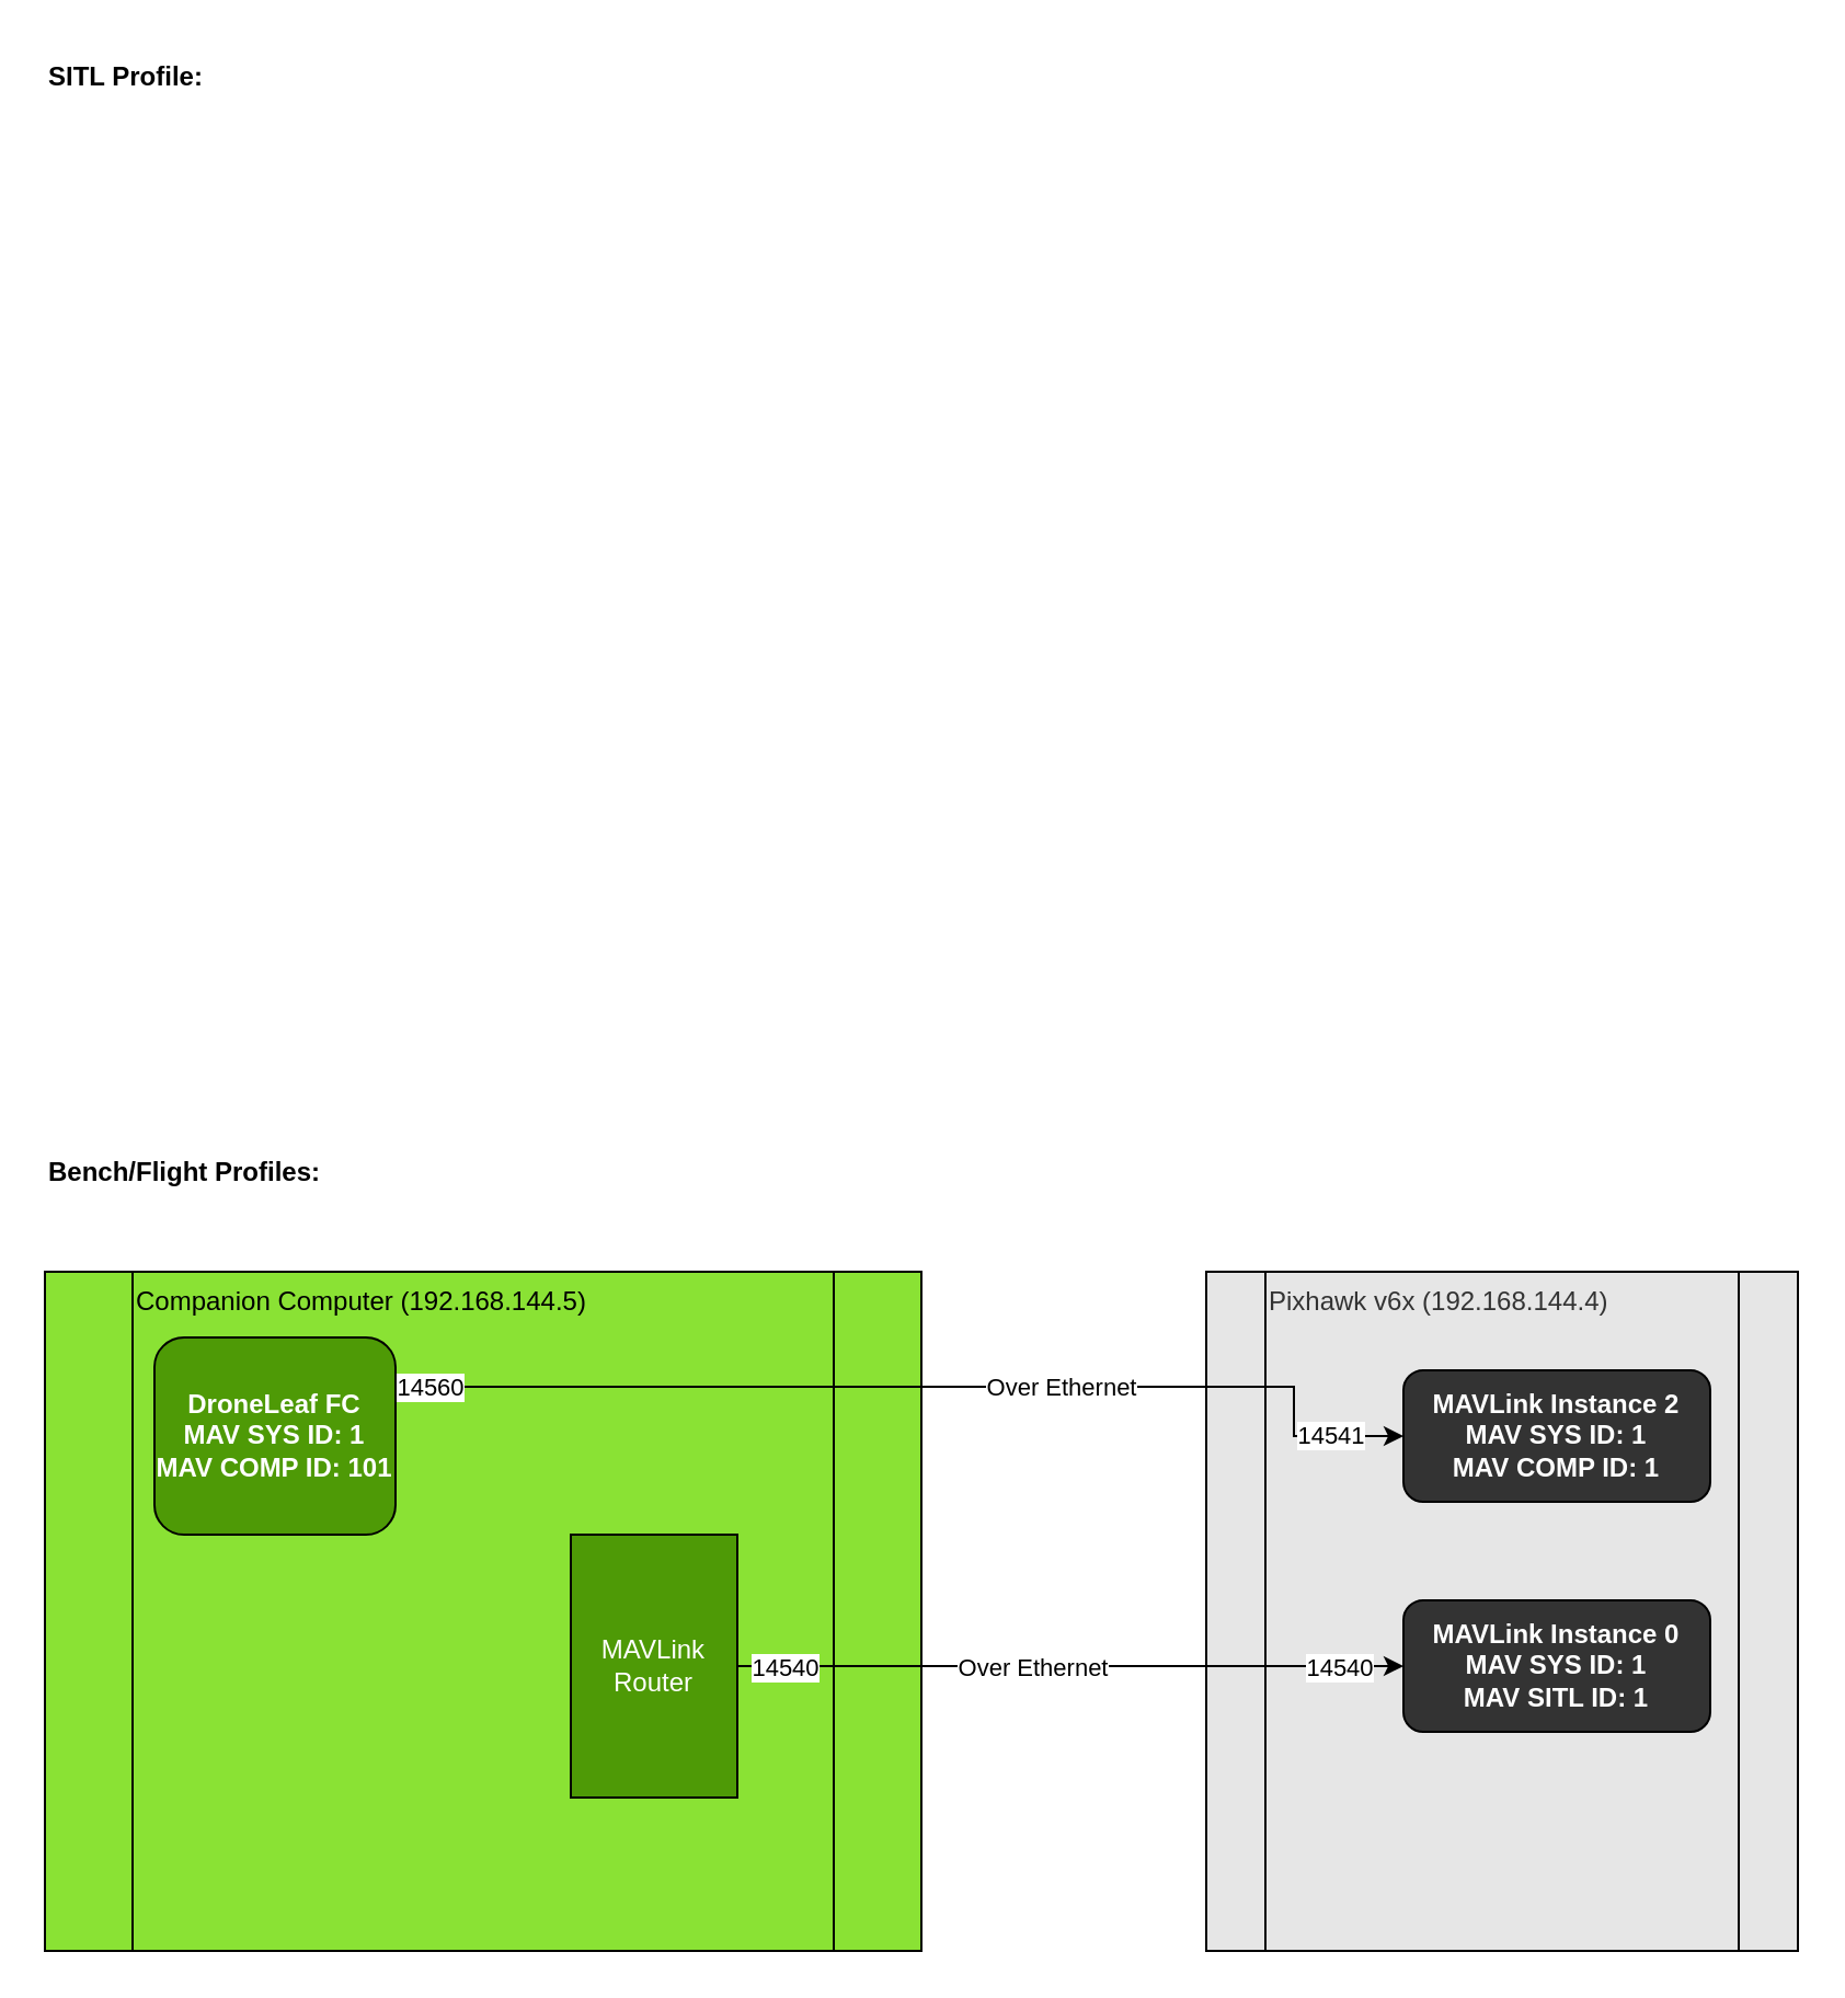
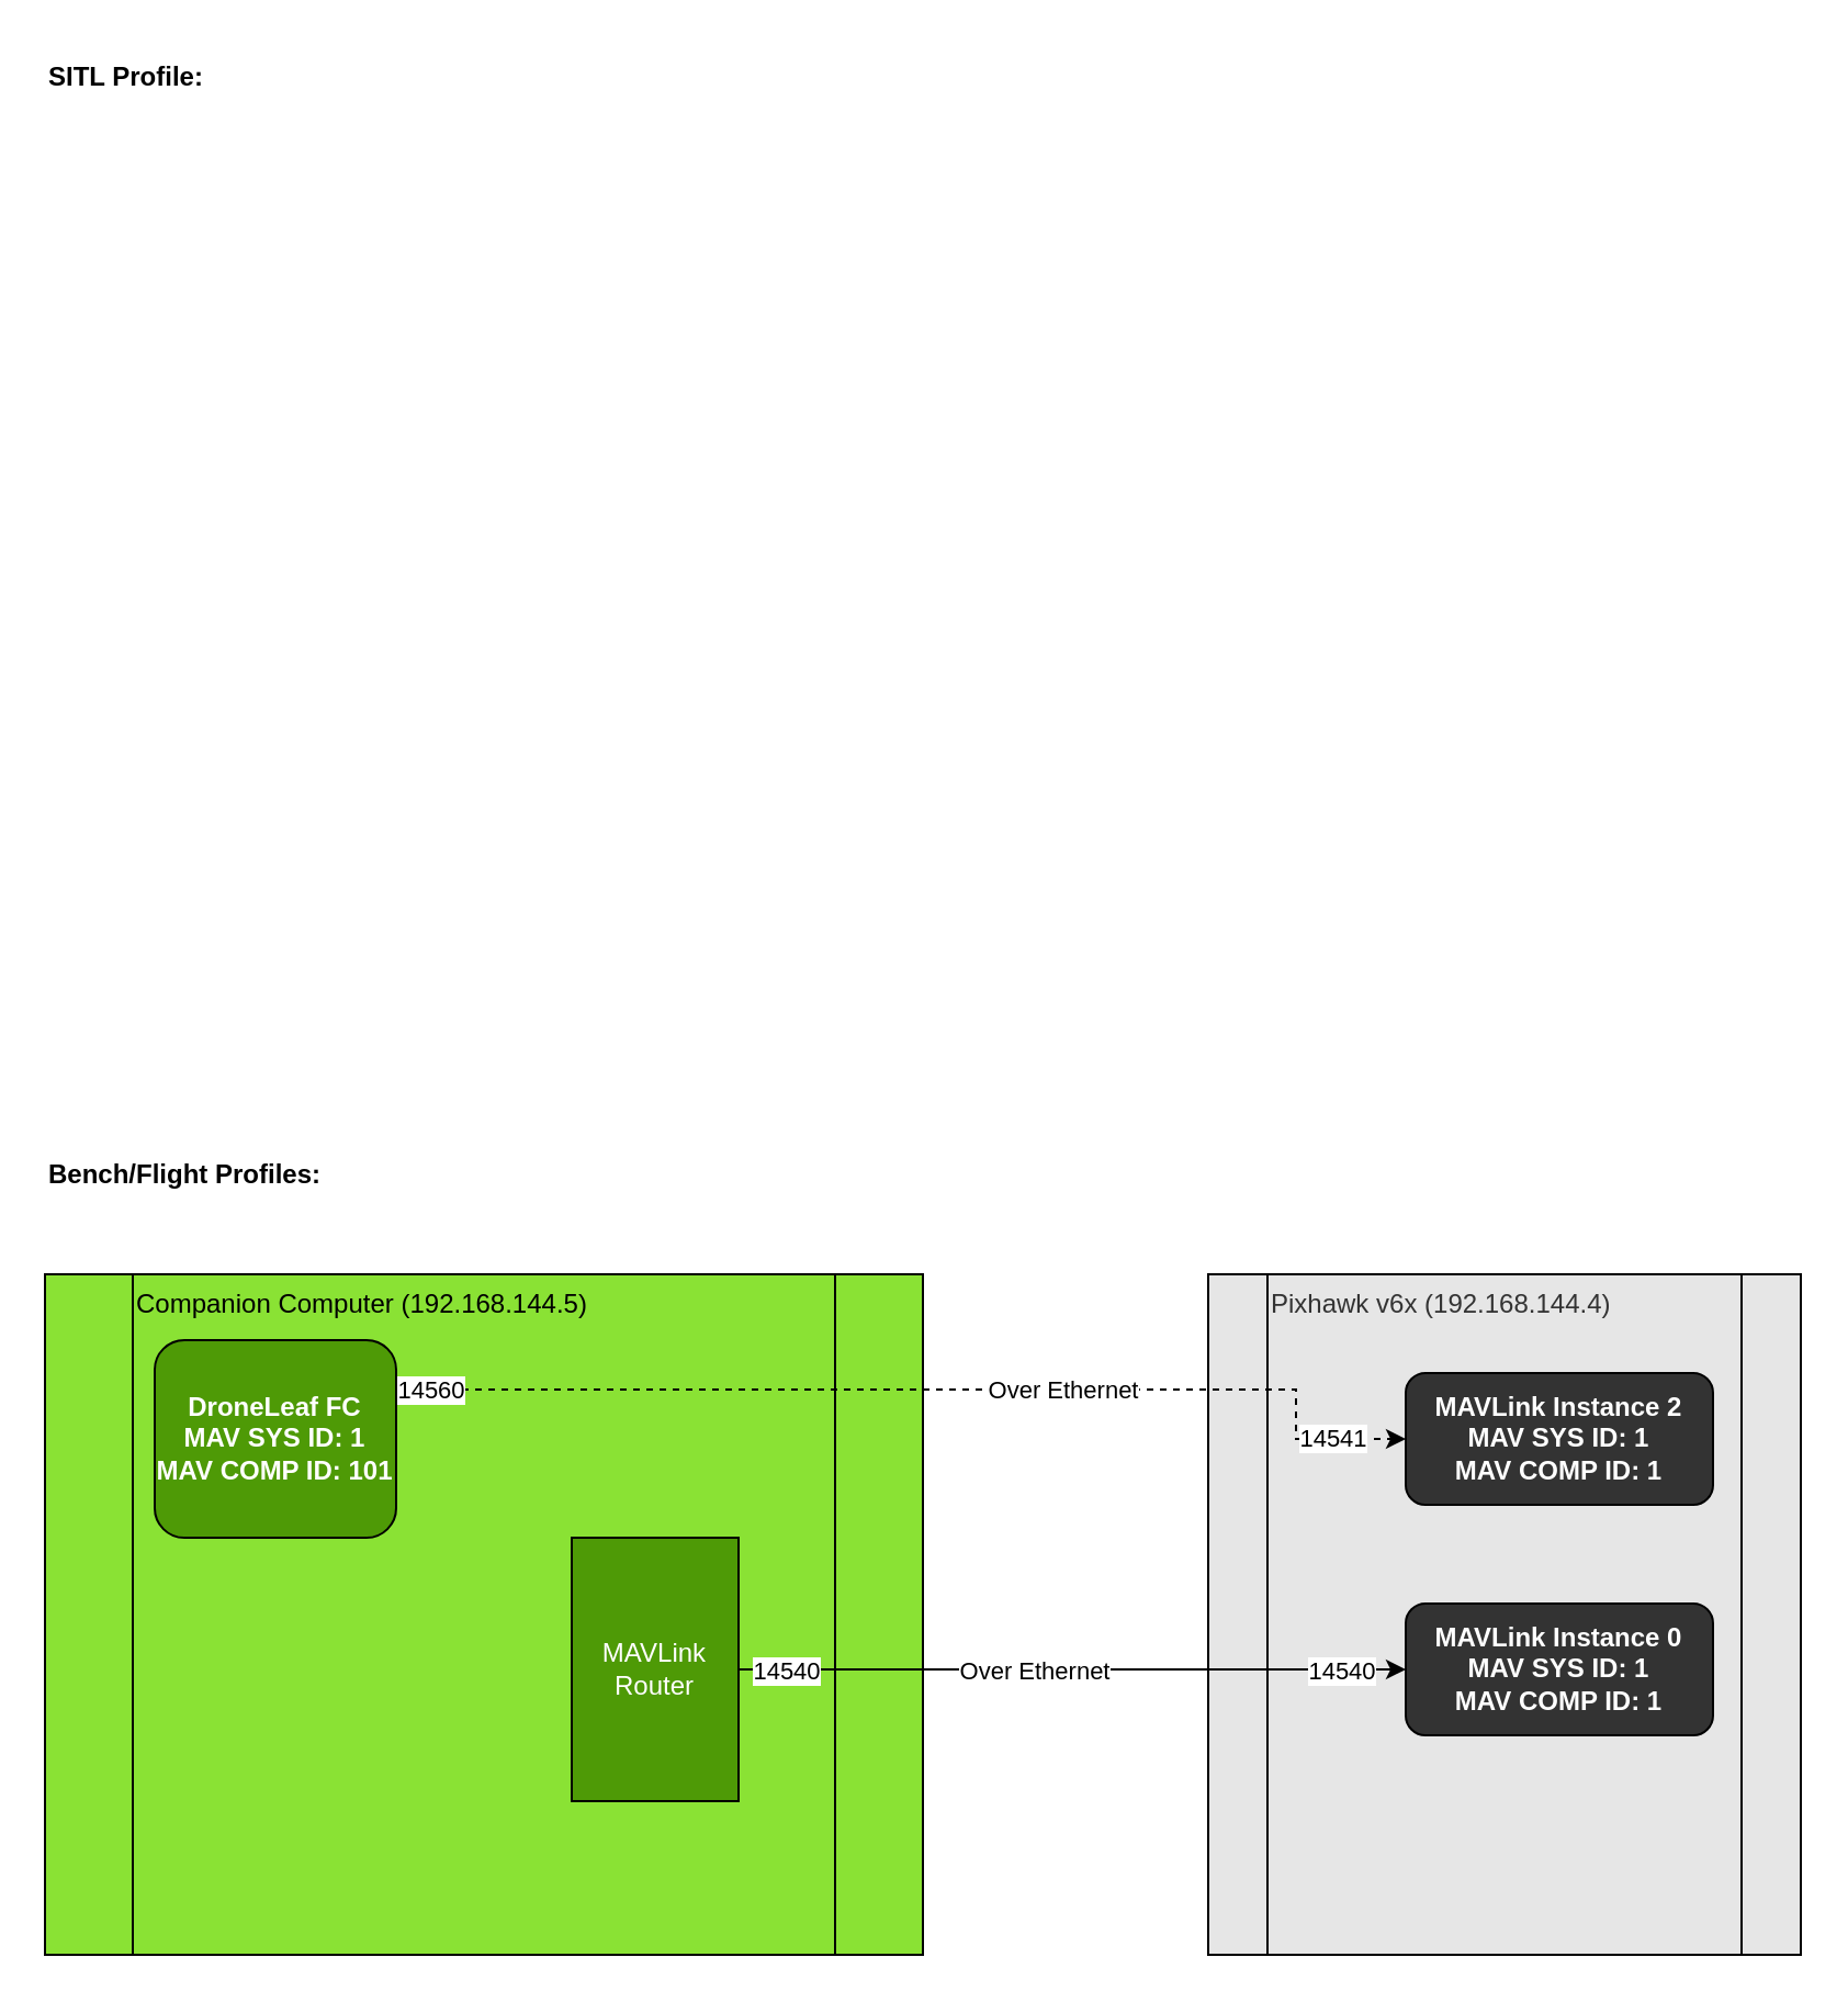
  <mxCell id="0" />
  <mxCell id="1" parent="0" />
  <mxCell id="2" value="&lt;font color=&quot;#333333&quot;&gt;Pixhawk v6x (192.168.144.4)&lt;/font&gt;" style="shape=process;whiteSpace=wrap;html=1;backgroundOutline=1;align=left;verticalAlign=top;fillColor=#E6E6E6;" vertex="1" parent="1"><mxGeometry x="550" y="580" width="270" height="310" as="geometry" /></mxCell>
  <mxCell id="3" value="Companion Computer (192.168.144.5)" style="shape=process;whiteSpace=wrap;html=1;backgroundOutline=1;align=left;verticalAlign=top;fillColor=#8AE234;" vertex="1" parent="1"><mxGeometry x="20" y="580" width="400" height="310" as="geometry" /></mxCell>
- <mxCell id="4" style="edgeStyle=orthogonalEdgeStyle;rounded=0;orthogonalLoop=1;jettySize=auto;html=1;exitX=1;exitY=0.25;exitDx=0;exitDy=0;entryX=0;entryY=0.5;entryDx=0;entryDy=0;" edge="1" parent="1" source="8" target="14"><mxGeometry relative="1" as="geometry"><Array as="points"><mxPoint x="590" y="633" /><mxPoint x="590" y="655" /></Array></mxGeometry></mxCell>
+ <mxCell id="4" style="edgeStyle=orthogonalEdgeStyle;rounded=0;orthogonalLoop=1;jettySize=auto;html=1;exitX=1;exitY=0.25;exitDx=0;exitDy=0;entryX=0;entryY=0.5;entryDx=0;entryDy=0;dashed=1;" edge="1" parent="1" source="8" target="14"><mxGeometry relative="1" as="geometry"><Array as="points"><mxPoint x="590" y="633" /><mxPoint x="590" y="655" /></Array></mxGeometry></mxCell>
  <mxCell id="5" value="14541" style="edgeLabel;html=1;align=center;verticalAlign=middle;resizable=0;points=[];" vertex="1" connectable="0" parent="4"><mxGeometry x="0.844" y="1" relative="1" as="geometry"><mxPoint x="4" as="offset" /></mxGeometry></mxCell>
  <mxCell id="6" value="14560&lt;span style=&quot;color: rgba(0, 0, 0, 0); font-family: monospace; font-size: 0px; text-align: start; background-color: rgb(236, 236, 236);&quot;&gt;%3CmxGraphModel%3E%3Croot%3E%3CmxCell%20id%3D%220%22%2F%3E%3CmxCell%20id%3D%221%22%20parent%3D%220%22%2F%3E%3CmxCell%20id%3D%222%22%20value%3D%22MAVLink%20Instance%202%22%20style%3D%22rounded%3D1%3BwhiteSpace%3Dwrap%3Bhtml%3D1%3BfontStyle%3D1%3BfontColor%3D%23FFFFFF%3BfillColor%3D%23333333%3B%22%20vertex%3D%221%22%20parent%3D%221%22%3E%3CmxGeometry%20x%3D%22640%22%20y%3D%221135%22%20width%3D%2280%22%20height%3D%2260%22%20as%3D%22geometry%22%2F%3E%3C%2FmxCell%3E%3C%2Froot%3E%3C%2FmxGraphModel%3E0&lt;/span&gt;" style="edgeLabel;html=1;align=center;verticalAlign=middle;resizable=0;points=[];" vertex="1" connectable="0" parent="4"><mxGeometry x="-0.939" relative="1" as="geometry"><mxPoint as="offset" /></mxGeometry></mxCell>
  <mxCell id="7" value="Over Ethernet" style="edgeLabel;html=1;align=center;verticalAlign=middle;resizable=0;points=[];" vertex="1" connectable="0" parent="4"><mxGeometry x="0.168" relative="1" as="geometry"><mxPoint x="21" as="offset" /></mxGeometry></mxCell>
  <mxCell id="8" value="DroneLeaf FC&lt;br&gt;MAV SYS ID: 1&lt;div&gt;MAV COMP ID: 101&lt;/div&gt;" style="rounded=1;whiteSpace=wrap;html=1;labelBackgroundColor=none;fillColor=#4e9a06;fontStyle=1;fontColor=#ffffff;" vertex="1" parent="1"><mxGeometry x="70" y="610" width="110" height="90" as="geometry" /></mxCell>
  <mxCell id="9" style="edgeStyle=orthogonalEdgeStyle;rounded=0;orthogonalLoop=1;jettySize=auto;html=1;exitX=1;exitY=0.5;exitDx=0;exitDy=0;" edge="1" parent="1" source="13" target="15"><mxGeometry relative="1" as="geometry" /></mxCell>
  <mxCell id="10" value="14540" style="edgeLabel;html=1;align=center;verticalAlign=middle;resizable=0;points=[];" vertex="1" connectable="0" parent="9"><mxGeometry x="-0.861" relative="1" as="geometry"><mxPoint as="offset" /></mxGeometry></mxCell>
  <mxCell id="11" value="14540" style="edgeLabel;html=1;align=center;verticalAlign=middle;resizable=0;points=[];" vertex="1" connectable="0" parent="9"><mxGeometry x="0.758" y="-2" relative="1" as="geometry"><mxPoint x="7" y="-2" as="offset" /></mxGeometry></mxCell>
  <mxCell id="12" value="Over Ethernet" style="edgeLabel;html=1;align=center;verticalAlign=middle;resizable=0;points=[];" vertex="1" connectable="0" parent="9"><mxGeometry x="-0.255" y="4" relative="1" as="geometry"><mxPoint x="21" y="4" as="offset" /></mxGeometry></mxCell>
  <mxCell id="13" value="MAVLink Router" style="rounded=0;whiteSpace=wrap;html=1;fillColor=#4e9a06;fontColor=#FFFFFF;" vertex="1" parent="1"><mxGeometry x="260" y="700" width="76" height="120" as="geometry" /></mxCell>
  <mxCell id="14" value="MAVLink Instance 2&lt;div&gt;MAV SYS ID: 1&lt;div&gt;MAV COMP ID: 1&lt;/div&gt;&lt;/div&gt;" style="rounded=1;whiteSpace=wrap;html=1;fontStyle=1;fontColor=#FFFFFF;fillColor=#333333;" vertex="1" parent="1"><mxGeometry x="640" y="625" width="140" height="60" as="geometry" /></mxCell>
- <mxCell id="15" value="MAVLink Instance 0&lt;div&gt;MAV SYS ID: 1&lt;div&gt;MAV SITL ID: 1&lt;/div&gt;&lt;/div&gt;" style="rounded=1;whiteSpace=wrap;html=1;fontStyle=1;fontColor=#FFFFFF;fillColor=#333333;" vertex="1" parent="1"><mxGeometry x="640" y="730" width="140" height="60" as="geometry" /></mxCell>
+ <mxCell id="15" value="MAVLink Instance 0&lt;div&gt;MAV SYS ID: 1&lt;div&gt;MAV COMP ID: 1&lt;/div&gt;&lt;/div&gt;" style="rounded=1;whiteSpace=wrap;html=1;fontStyle=1;fontColor=#FFFFFF;fillColor=#333333;" vertex="1" parent="1"><mxGeometry x="640" y="730" width="140" height="60" as="geometry" /></mxCell>
  <mxCell id="16" value="Bench/Flight Profiles:" style="text;html=1;align=left;verticalAlign=middle;whiteSpace=wrap;rounded=0;fontStyle=1" vertex="1" parent="1"><mxGeometry x="20" y="520" width="205" height="30" as="geometry" /></mxCell>
  <mxCell id="17" value="SITL Profile:" style="text;html=1;align=left;verticalAlign=middle;whiteSpace=wrap;rounded=0;fontStyle=1" vertex="1" parent="1"><mxGeometry x="20" y="20" width="205" height="30" as="geometry" /></mxCell>
